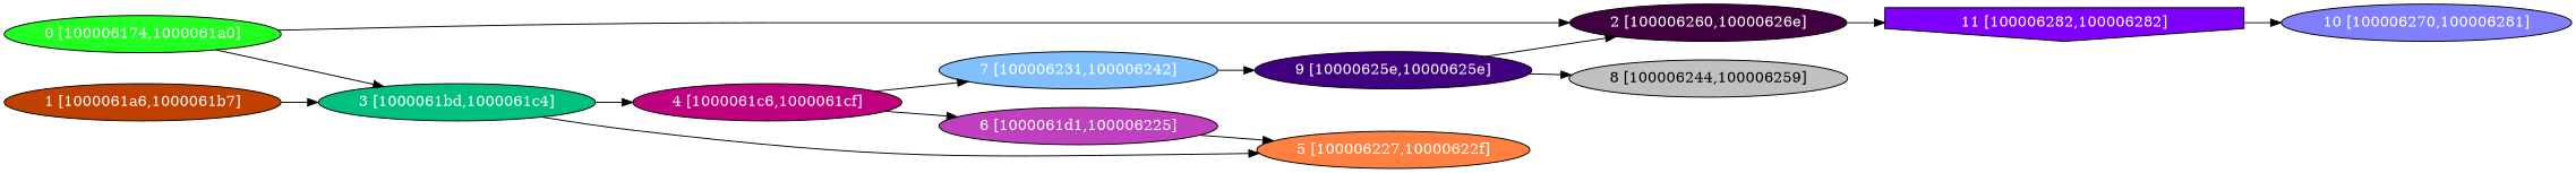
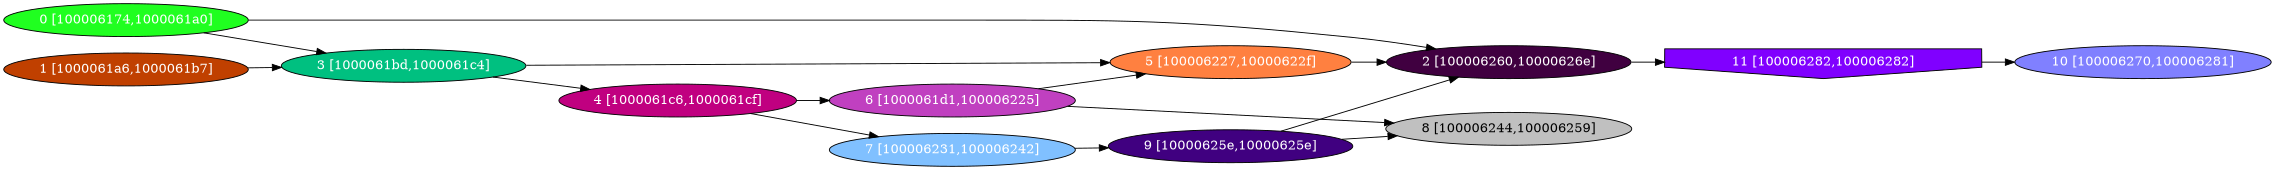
  digraph {
    rankdir=LR
    node [fontcolor="#ffffff" shape=oval style=filled]
    n1 [fillcolor="#20FF20" label="0 [100006174,1000061a0]"]
    n2 [fillcolor="#400040" label="2 [100006260,10000626e]"]
    n3 [fillcolor="#00C080" label="3 [1000061bd,1000061c4]"]
    n4 [fillcolor="#C04000" label="1 [1000061a6,1000061b7]"]
    n5 [fillcolor="#8000FF" label="11 [100006282,100006282]" shape=invhouse]
    n6 [fillcolor="#C00080" label="4 [1000061c6,1000061cf]"]
    n7 [fillcolor="#FF8040" label="5 [100006227,10000622f]"]
    n8 [fillcolor="#8080FF" label="10 [100006270,100006281]"]
    n9 [fillcolor="#C040C0" label="6 [1000061d1,100006225]"]
    n10 [fillcolor="#80C0FF" label="7 [100006231,100006242]"]
    n11 [fillcolor="#C0C0C0" fontcolor="#000000" label="8 [100006244,100006259]"]
    n12 [fillcolor="#400080" label="9 [10000625e,10000625e]"]
    n1 -> n2
    n1 -> n3
    n2 -> n5
    n3 -> n6
    n3 -> n7
    n4 -> n3
    n5 -> n8
    n6 -> n9
    n6 -> n10
+   n7 -> n2
    n9 -> n7
+   n9 -> n11
    n10 -> n12
    n12 -> n2
    n12 -> n11
  }
